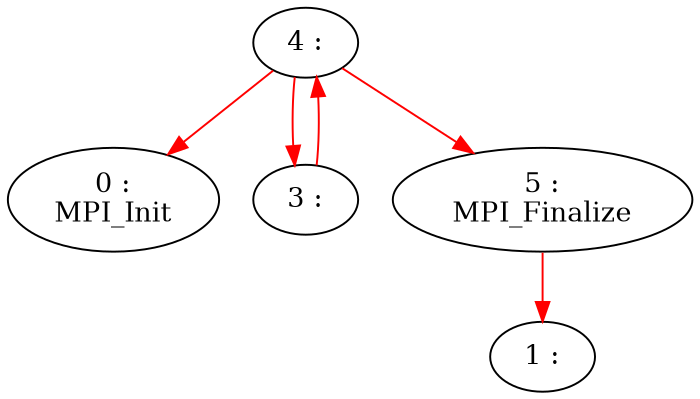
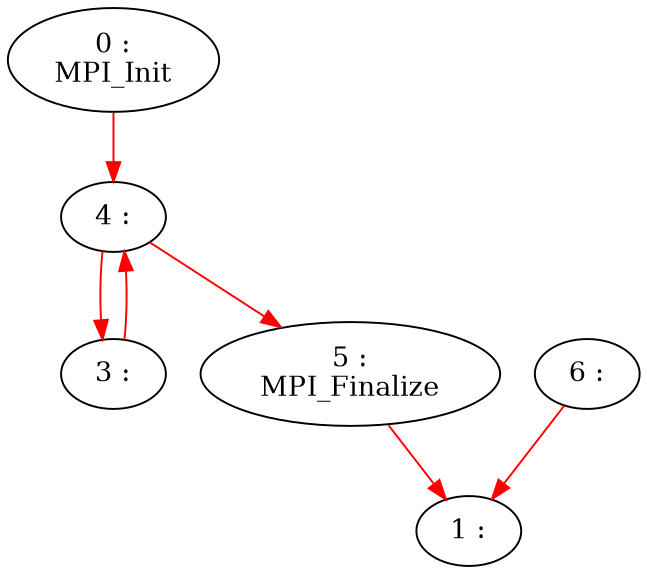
  digraph {
    node [shape=ellipse]
    edge [color=red]
    n1 [label="0 :\nMPI_Init\n"]
    n2 [label="4 :\n"]
    n3 [label="3 :\n"]
    n4 [label="5 :\nMPI_Finalize\n"]
    n5 [label="1 :\n"]
-   n2 -> n1
+   n6 [label="6 :\n"]
+   n1 -> n2
    n2 -> n3
    n2 -> n4
    n3 -> n2
    n4 -> n5
+   n6 -> n5
  }
